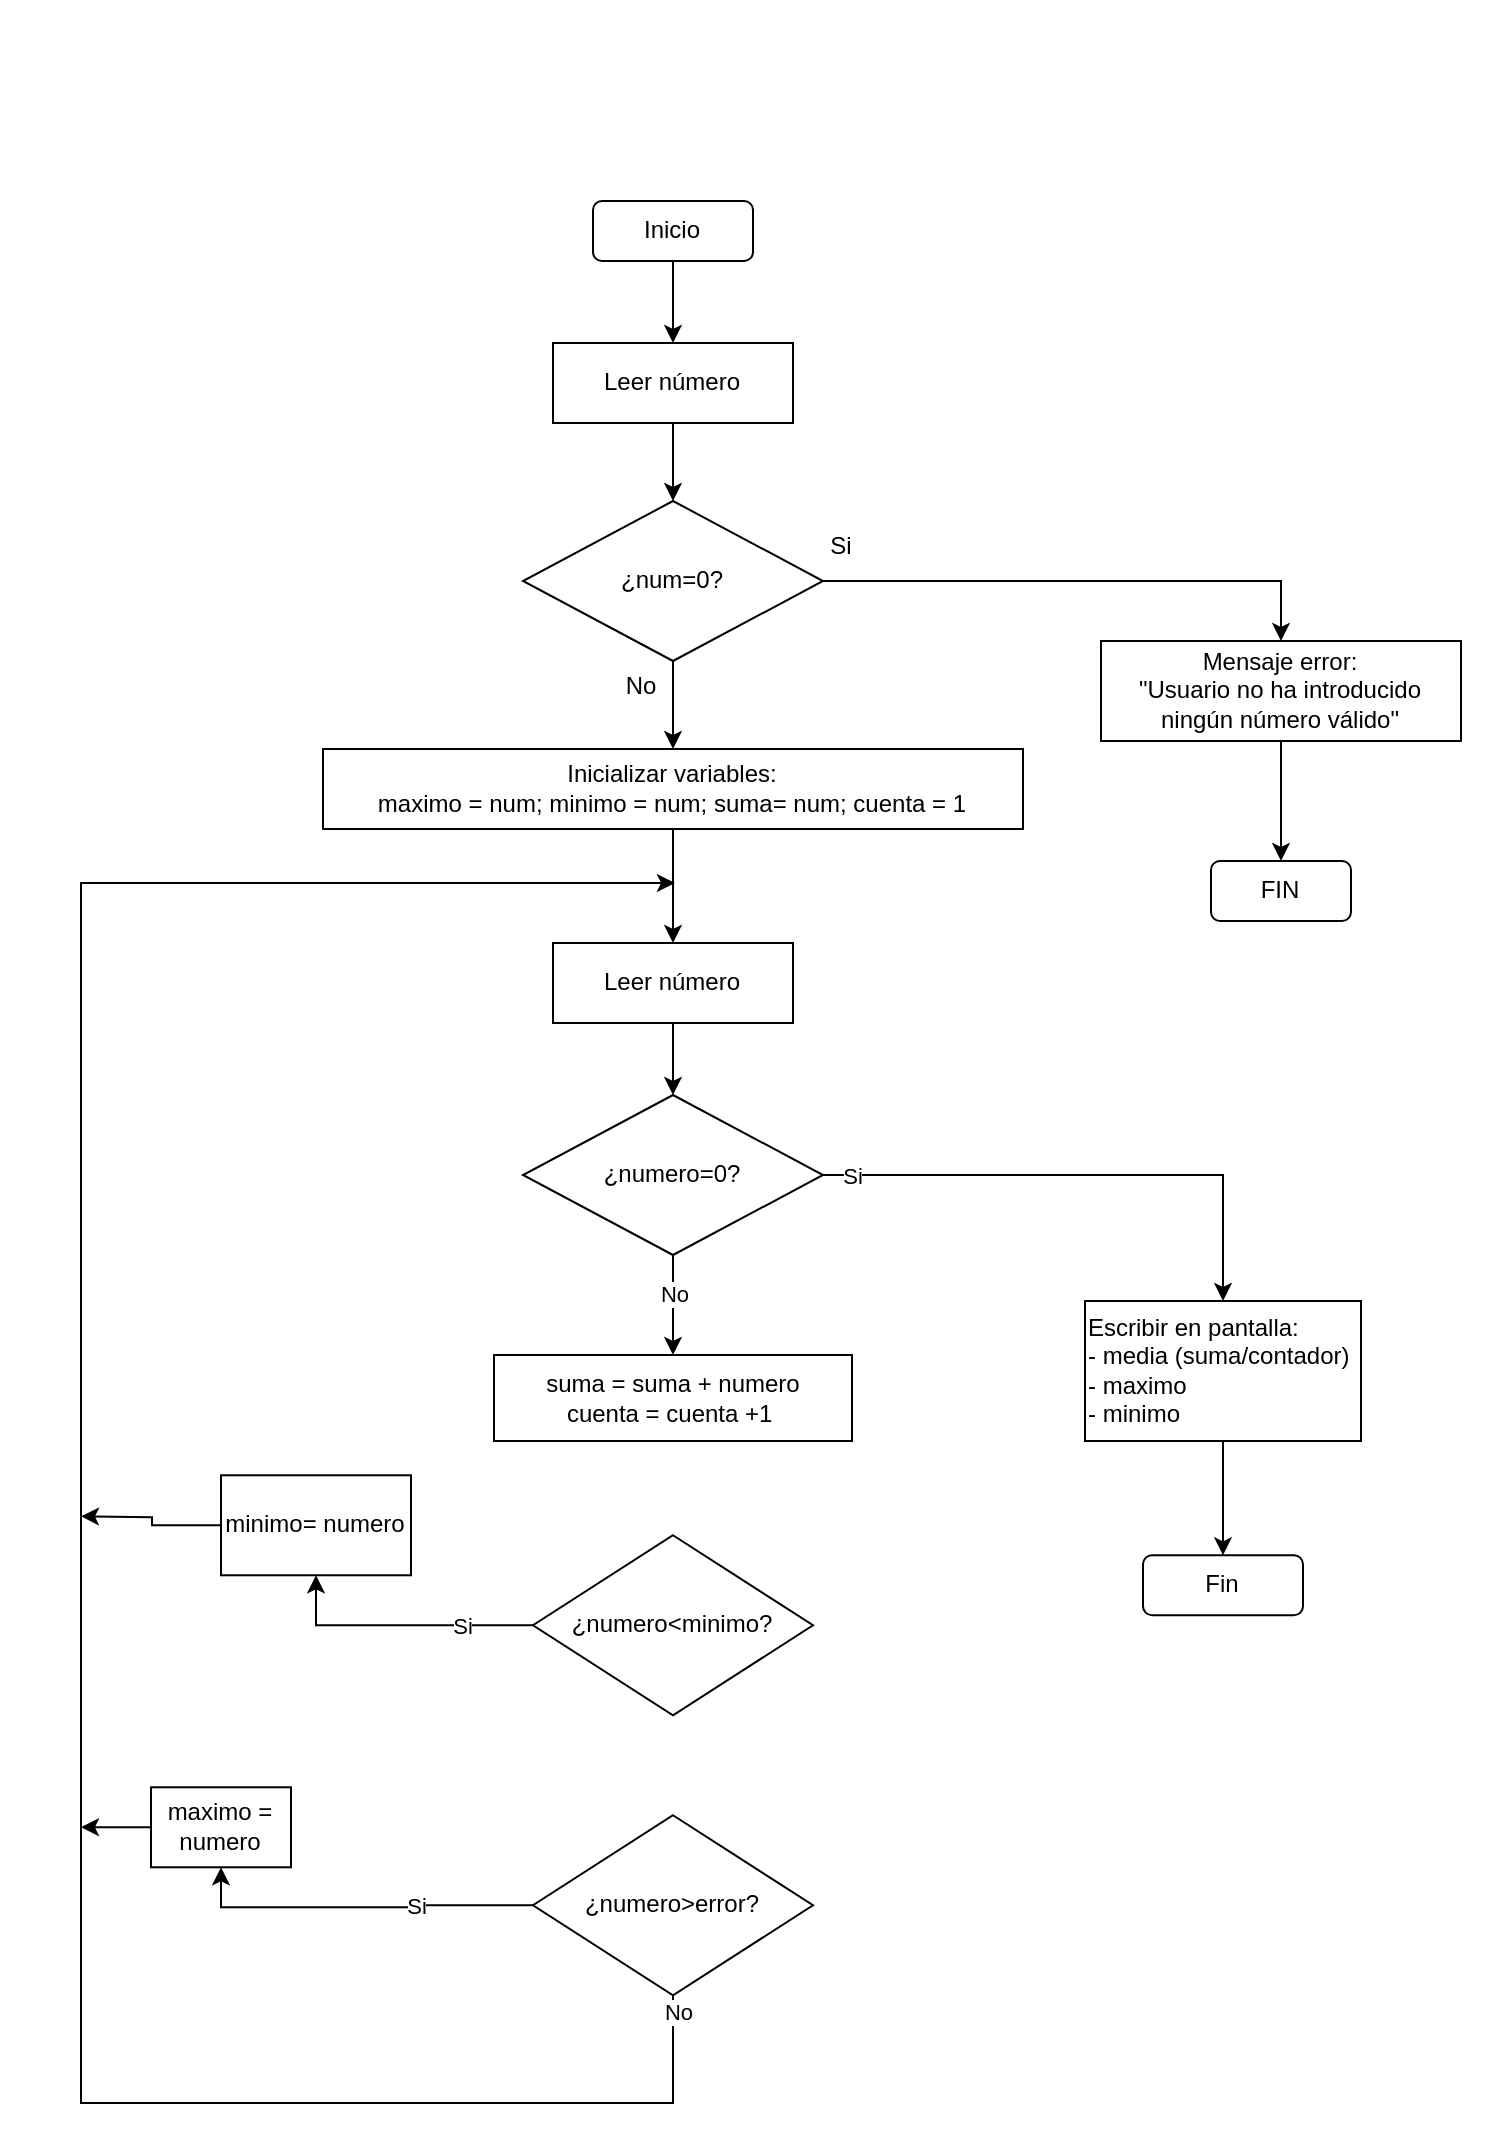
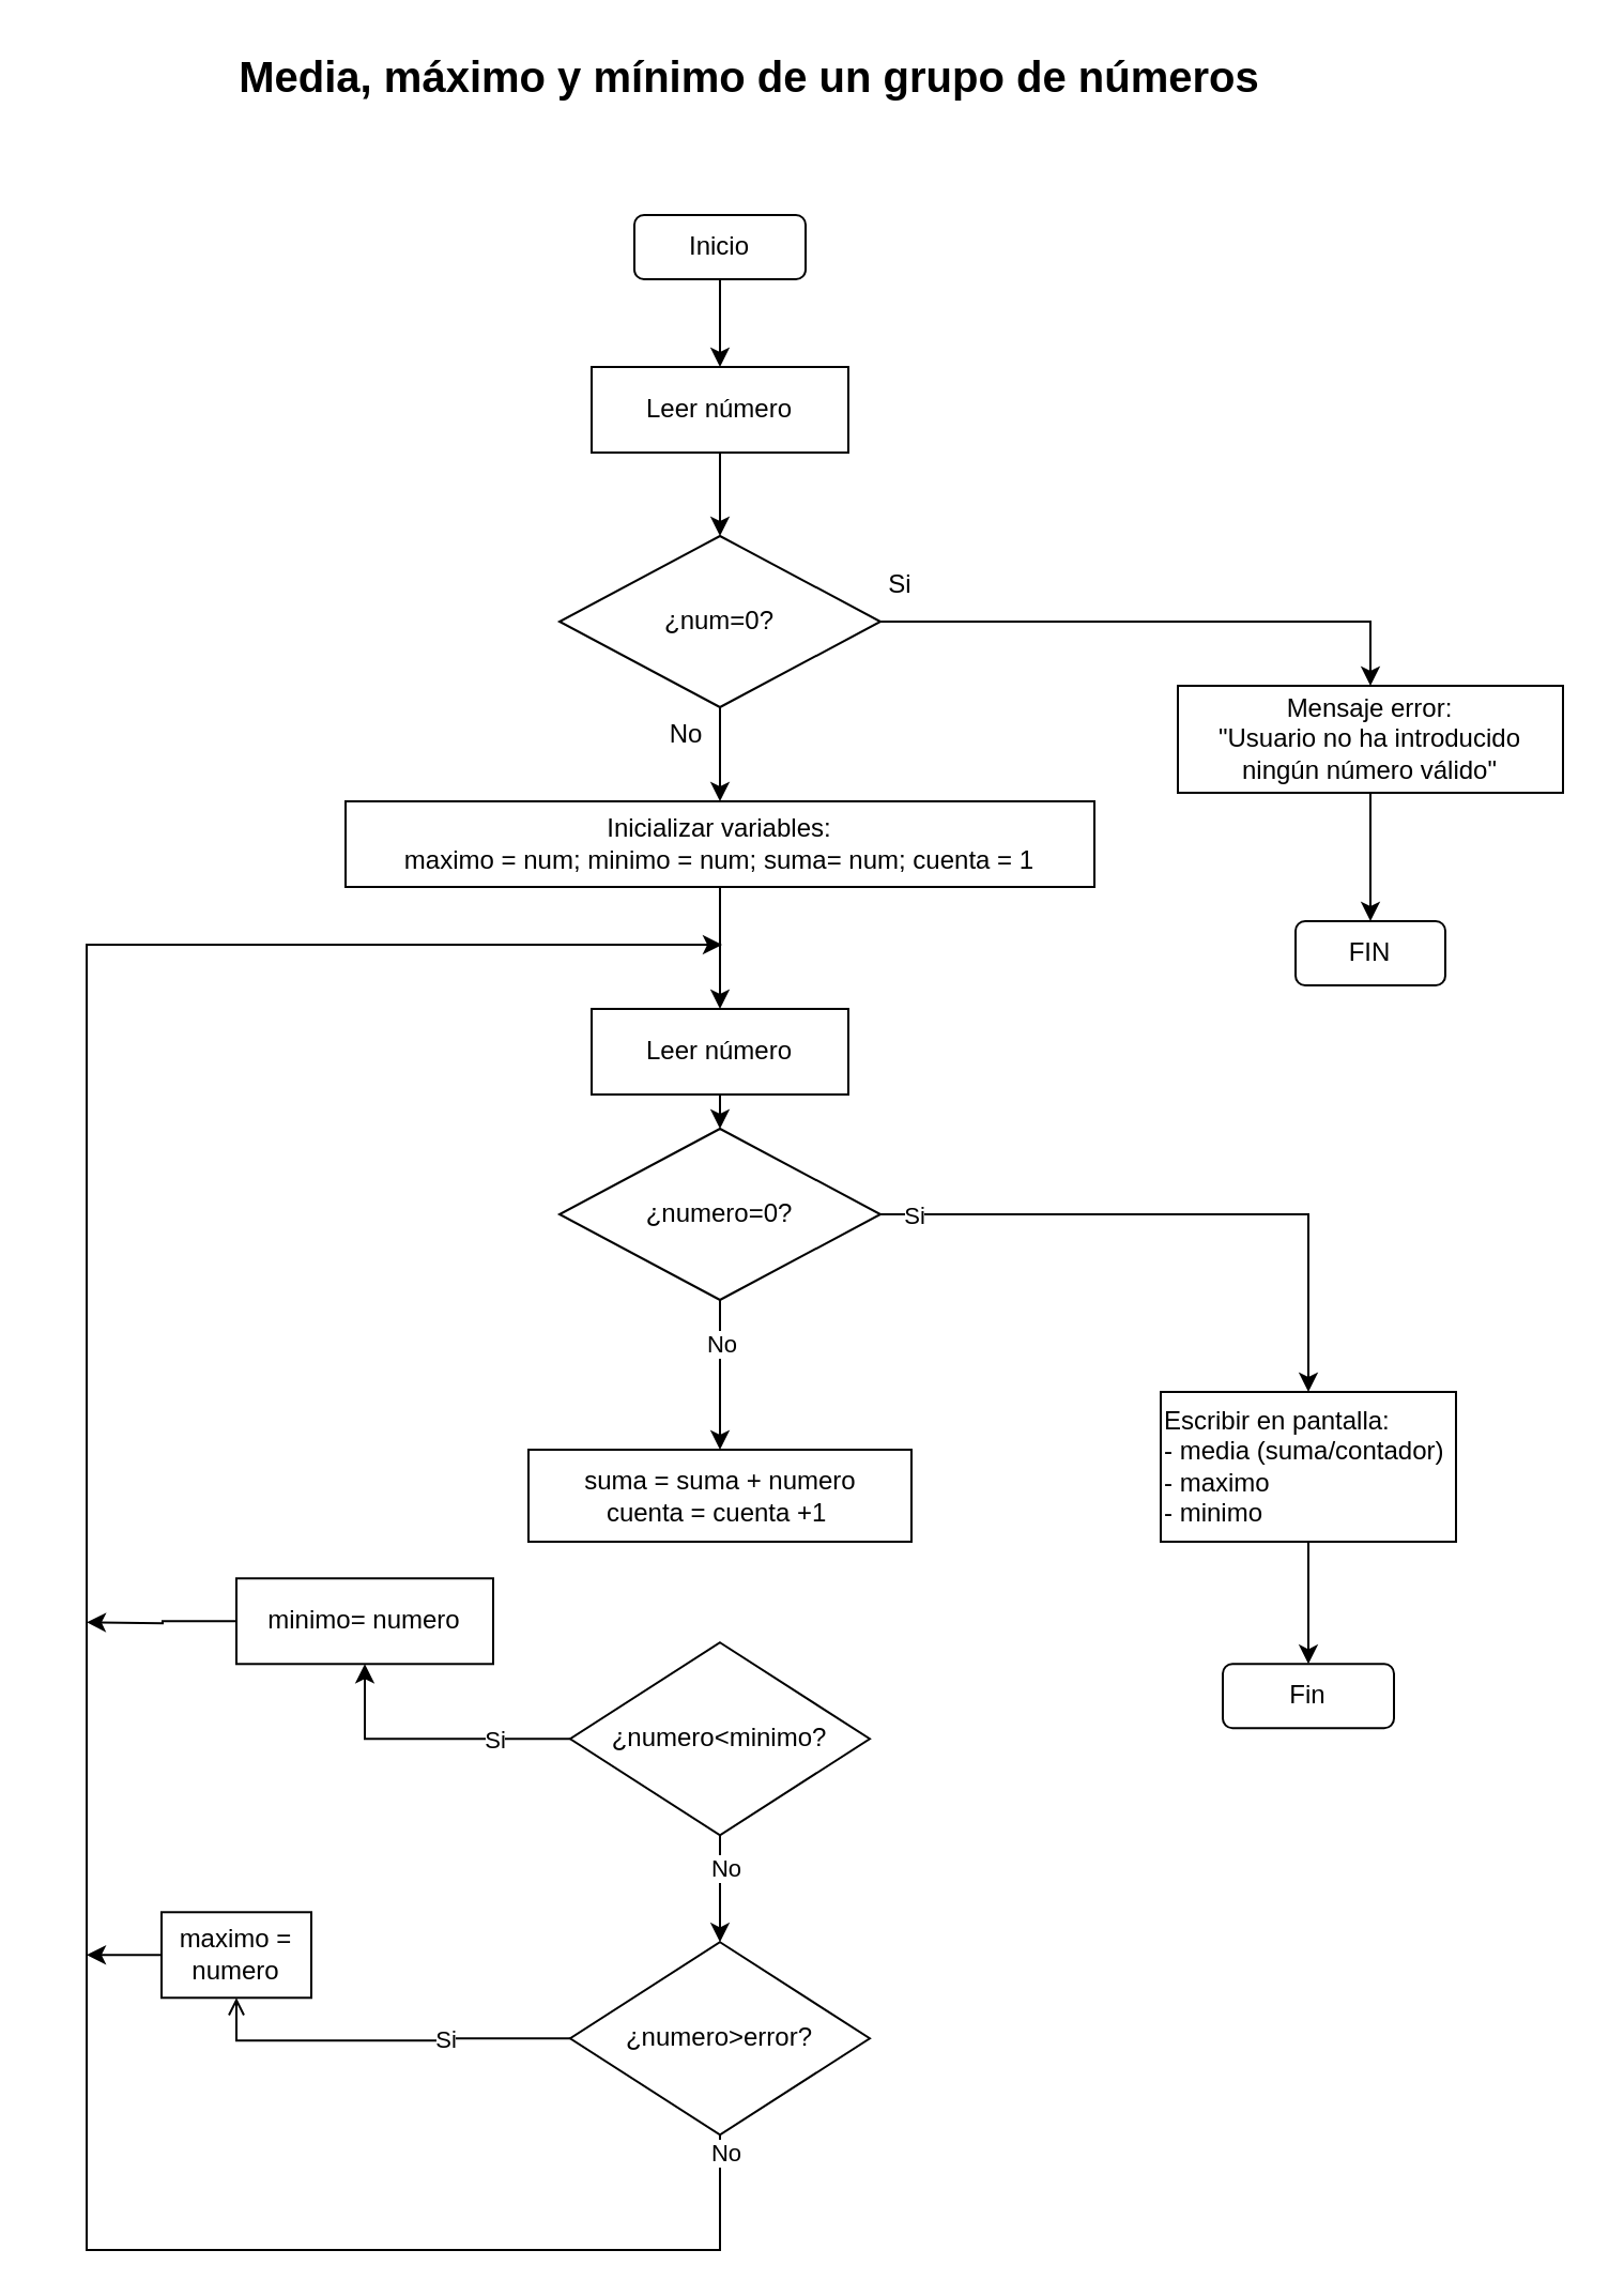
  <mxCell id="0" />
  <mxCell id="1" parent="0" />
  <mxCell id="2" style="edgeStyle=orthogonalEdgeStyle;rounded=0;orthogonalLoop=1;jettySize=auto;html=1;exitX=0.5;exitY=1;exitDx=0;exitDy=0;entryX=0.5;entryY=0;entryDx=0;entryDy=0;" parent="1" source="3" target="36" edge="1"><mxGeometry relative="1" as="geometry" /></mxCell>
  <mxCell id="3" value="Inicio" style="rounded=1;whiteSpace=wrap;html=1;" parent="1" vertex="1"><mxGeometry x="296" y="100" width="80" height="30" as="geometry" /></mxCell>
  <mxCell id="4" style="edgeStyle=orthogonalEdgeStyle;rounded=0;orthogonalLoop=1;jettySize=auto;html=1;exitX=0.5;exitY=1;exitDx=0;exitDy=0;entryX=0.5;entryY=0;entryDx=0;entryDy=0;" parent="1" source="6" target="8" edge="1"><mxGeometry relative="1" as="geometry" /></mxCell>
  <mxCell id="5" style="edgeStyle=orthogonalEdgeStyle;rounded=0;orthogonalLoop=1;jettySize=auto;html=1;exitX=0.5;exitY=1;exitDx=0;exitDy=0;" edge="1" parent="1" source="36" target="35"><mxGeometry relative="1" as="geometry" /></mxCell>
  <mxCell id="6" value="Inicializar variables:&lt;div&gt;maximo = num; minimo = num; suma= num; cuenta = 1&lt;/div&gt;" style="rounded=0;whiteSpace=wrap;html=1;" parent="1" vertex="1"><mxGeometry x="161" y="374" width="350" height="40" as="geometry" /></mxCell>
  <mxCell id="7" style="edgeStyle=orthogonalEdgeStyle;rounded=0;orthogonalLoop=1;jettySize=auto;html=1;exitX=0.5;exitY=1;exitDx=0;exitDy=0;entryX=0.5;entryY=0;entryDx=0;entryDy=0;" parent="1" source="8" target="14" edge="1"><mxGeometry relative="1" as="geometry" /></mxCell>
  <mxCell id="8" value="Leer número" style="rounded=0;whiteSpace=wrap;html=1;" parent="1" vertex="1"><mxGeometry x="276" y="471" width="120" height="40" as="geometry" /></mxCell>
+ <mxCell id="9" value="&lt;font style=&quot;font-size: 20px;&quot;&gt;&lt;b&gt;Media, máximo y mínimo de un grupo de números&lt;/b&gt;&lt;/font&gt;" style="text;html=1;align=center;verticalAlign=middle;whiteSpace=wrap;rounded=0;" parent="1" vertex="1"><mxGeometry x="20" y="20" width="660" height="30" as="geometry" /></mxCell>
  <mxCell id="10" style="edgeStyle=orthogonalEdgeStyle;rounded=0;orthogonalLoop=1;jettySize=auto;html=1;exitX=0.5;exitY=1;exitDx=0;exitDy=0;entryX=0.5;entryY=0;entryDx=0;entryDy=0;" parent="1" source="14" target="30" edge="1"><mxGeometry relative="1" as="geometry" /></mxCell>
  <mxCell id="11" value="No" style="edgeLabel;html=1;align=center;verticalAlign=middle;resizable=0;points=[];" parent="10" connectable="0" vertex="1"><mxGeometry x="-0.906" y="1" relative="1" as="geometry"><mxPoint x="-1" y="17" as="offset" /></mxGeometry></mxCell>
  <mxCell id="12" style="edgeStyle=orthogonalEdgeStyle;rounded=0;orthogonalLoop=1;jettySize=auto;html=1;exitX=1;exitY=0.5;exitDx=0;exitDy=0;entryX=0.5;entryY=0;entryDx=0;entryDy=0;" parent="1" source="14" target="32" edge="1"><mxGeometry relative="1" as="geometry" /></mxCell>
  <mxCell id="13" value="Si" style="edgeLabel;html=1;align=center;verticalAlign=middle;resizable=0;points=[];" parent="12" connectable="0" vertex="1"><mxGeometry x="-0.895" relative="1" as="geometry"><mxPoint as="offset" /></mxGeometry></mxCell>
- <mxCell id="14" value="¿numero=0?" style="rhombus;whiteSpace=wrap;html=1;" parent="1" vertex="1"><mxGeometry x="261" y="547" width="150" height="80" as="geometry" /></mxCell>
- <mxCell id="15" style="edgeStyle=orthogonalEdgeStyle;rounded=0;orthogonalLoop=1;jettySize=auto;html=1;exitX=0;exitY=0.5;exitDx=0;exitDy=0;entryX=0.5;entryY=1;entryDx=0;entryDy=0;" parent="1" source="19" target="26" edge="1"><mxGeometry relative="1" as="geometry" /></mxCell>
+ <mxCell id="14" value="¿numero=0?" style="rhombus;whiteSpace=wrap;html=1;" parent="1" vertex="1"><mxGeometry x="261" y="527" width="150" height="80" as="geometry" /></mxCell>
+ <mxCell id="15" style="edgeStyle=orthogonalEdgeStyle;rounded=0;orthogonalLoop=1;jettySize=auto;html=1;exitX=0;exitY=0.5;exitDx=0;exitDy=0;entryX=0.5;entryY=1;entryDx=0;entryDy=0;endArrow=open;" parent="1" source="19" target="26" edge="1"><mxGeometry relative="1" as="geometry" /></mxCell>
  <mxCell id="16" value="Si" style="edgeLabel;html=1;align=center;verticalAlign=middle;resizable=0;points=[];" parent="15" connectable="0" vertex="1"><mxGeometry x="-0.333" relative="1" as="geometry"><mxPoint as="offset" /></mxGeometry></mxCell>
  <mxCell id="17" style="edgeStyle=orthogonalEdgeStyle;rounded=0;orthogonalLoop=1;jettySize=auto;html=1;exitX=0.5;exitY=1;exitDx=0;exitDy=0;" edge="1" parent="1" source="19"><mxGeometry relative="1" as="geometry"><mxPoint x="337" y="441" as="targetPoint" /><Array as="points"><mxPoint x="336" y="1051" /><mxPoint x="40" y="1051" /><mxPoint x="40" y="441" /></Array></mxGeometry></mxCell>
  <mxCell id="18" value="No" style="edgeLabel;html=1;align=center;verticalAlign=middle;resizable=0;points=[];" vertex="1" connectable="0" parent="17"><mxGeometry x="-0.988" y="2" relative="1" as="geometry"><mxPoint as="offset" /></mxGeometry></mxCell>
  <mxCell id="19" value="¿numero&amp;gt;error?" style="rhombus;whiteSpace=wrap;html=1;" parent="1" vertex="1"><mxGeometry x="266" y="907.14" width="140" height="90" as="geometry" /></mxCell>
  <mxCell id="20" style="edgeStyle=orthogonalEdgeStyle;rounded=0;orthogonalLoop=1;jettySize=auto;html=1;exitX=0;exitY=0.5;exitDx=0;exitDy=0;entryX=0.5;entryY=1;entryDx=0;entryDy=0;" parent="1" source="24" target="28" edge="1"><mxGeometry relative="1" as="geometry" /></mxCell>
  <mxCell id="21" value="Si" style="edgeLabel;html=1;align=center;verticalAlign=middle;resizable=0;points=[];" parent="20" connectable="0" vertex="1"><mxGeometry x="-0.455" relative="1" as="geometry"><mxPoint as="offset" /></mxGeometry></mxCell>
+ <mxCell id="22" style="edgeStyle=orthogonalEdgeStyle;rounded=0;orthogonalLoop=1;jettySize=auto;html=1;exitX=0.5;exitY=1;exitDx=0;exitDy=0;entryX=0.5;entryY=0;entryDx=0;entryDy=0;" edge="1" parent="1" source="24" target="19"><mxGeometry relative="1" as="geometry" /></mxCell>
+ <mxCell id="23" value="No" style="edgeLabel;html=1;align=center;verticalAlign=middle;resizable=0;points=[];" vertex="1" connectable="0" parent="22"><mxGeometry x="-0.392" y="2" relative="1" as="geometry"><mxPoint as="offset" /></mxGeometry></mxCell>
  <mxCell id="24" value="¿numero&amp;lt;minimo?" style="rhombus;whiteSpace=wrap;html=1;" parent="1" vertex="1"><mxGeometry x="266" y="767.14" width="140" height="90" as="geometry" /></mxCell>
  <mxCell id="25" style="edgeStyle=orthogonalEdgeStyle;rounded=0;orthogonalLoop=1;jettySize=auto;html=1;exitX=0;exitY=0.5;exitDx=0;exitDy=0;" edge="1" parent="1" source="26"><mxGeometry relative="1" as="geometry"><mxPoint x="40" y="912.941" as="targetPoint" /></mxGeometry></mxCell>
  <mxCell id="26" value="maximo = numero" style="rounded=0;whiteSpace=wrap;html=1;" parent="1" vertex="1"><mxGeometry x="75" y="893.14" width="70" height="40" as="geometry" /></mxCell>
  <mxCell id="27" style="edgeStyle=orthogonalEdgeStyle;rounded=0;orthogonalLoop=1;jettySize=auto;html=1;exitX=0;exitY=0.5;exitDx=0;exitDy=0;" edge="1" parent="1" source="28"><mxGeometry relative="1" as="geometry"><mxPoint x="40" y="757.647" as="targetPoint" /></mxGeometry></mxCell>
- <mxCell id="28" value="minimo= numero" style="rounded=0;whiteSpace=wrap;html=1;" parent="1" vertex="1"><mxGeometry x="110" y="737.14" width="95" height="50" as="geometry" /></mxCell>
+ <mxCell id="28" value="minimo= numero" style="rounded=0;whiteSpace=wrap;html=1;" parent="1" vertex="1"><mxGeometry x="110" y="737.14" width="120" height="40" as="geometry" /></mxCell>
  <mxCell id="29" value="Fin" style="rounded=1;whiteSpace=wrap;html=1;" parent="1" vertex="1"><mxGeometry x="571" y="777.14" width="80" height="30" as="geometry" /></mxCell>
  <mxCell id="30" value="suma = suma + numero&lt;div&gt;cuenta = cuenta +1&amp;nbsp;&lt;/div&gt;" style="rounded=0;whiteSpace=wrap;html=1;" parent="1" vertex="1"><mxGeometry x="246.5" y="677" width="179" height="43" as="geometry" /></mxCell>
  <mxCell id="31" style="edgeStyle=orthogonalEdgeStyle;rounded=0;orthogonalLoop=1;jettySize=auto;html=1;exitX=0.5;exitY=1;exitDx=0;exitDy=0;entryX=0.5;entryY=0;entryDx=0;entryDy=0;" parent="1" source="32" target="29" edge="1"><mxGeometry relative="1" as="geometry" /></mxCell>
  <mxCell id="32" value="Escribir en pantalla:&lt;div&gt;-&amp;nbsp;&lt;span style=&quot;background-color: transparent; color: light-dark(rgb(0, 0, 0), rgb(255, 255, 255));&quot;&gt;media (suma/contador)&lt;/span&gt;&lt;/div&gt;&lt;div&gt;&lt;span style=&quot;background-color: transparent; color: light-dark(rgb(0, 0, 0), rgb(255, 255, 255));&quot;&gt;- maximo&lt;/span&gt;&lt;/div&gt;&lt;div&gt;&lt;span style=&quot;background-color: transparent; color: light-dark(rgb(0, 0, 0), rgb(255, 255, 255));&quot;&gt;- minimo&lt;/span&gt;&lt;/div&gt;" style="rounded=0;whiteSpace=wrap;html=1;align=left;" parent="1" vertex="1"><mxGeometry x="542" y="650" width="138" height="70" as="geometry" /></mxCell>
  <mxCell id="33" style="edgeStyle=orthogonalEdgeStyle;rounded=0;orthogonalLoop=1;jettySize=auto;html=1;exitX=0.5;exitY=1;exitDx=0;exitDy=0;entryX=0.5;entryY=0;entryDx=0;entryDy=0;" edge="1" parent="1" source="35" target="6"><mxGeometry relative="1" as="geometry" /></mxCell>
  <mxCell id="34" style="edgeStyle=orthogonalEdgeStyle;rounded=0;orthogonalLoop=1;jettySize=auto;html=1;exitX=1;exitY=0.5;exitDx=0;exitDy=0;entryX=0.5;entryY=0;entryDx=0;entryDy=0;" edge="1" parent="1" source="35" target="38"><mxGeometry relative="1" as="geometry" /></mxCell>
  <mxCell id="35" value="¿num=0?" style="rhombus;whiteSpace=wrap;html=1;" vertex="1" parent="1"><mxGeometry x="261" y="250" width="150" height="80" as="geometry" /></mxCell>
  <mxCell id="36" value="Leer número" style="rounded=0;whiteSpace=wrap;html=1;" vertex="1" parent="1"><mxGeometry x="276" y="171" width="120" height="40" as="geometry" /></mxCell>
  <mxCell id="37" style="edgeStyle=orthogonalEdgeStyle;rounded=0;orthogonalLoop=1;jettySize=auto;html=1;exitX=0.5;exitY=1;exitDx=0;exitDy=0;entryX=0.5;entryY=0;entryDx=0;entryDy=0;" edge="1" parent="1" source="38" target="39"><mxGeometry relative="1" as="geometry" /></mxCell>
  <mxCell id="38" value="Mensaje error:&lt;div&gt;&quot;Usuario no ha introducido ningún número válido&quot;&lt;/div&gt;" style="rounded=0;whiteSpace=wrap;html=1;" vertex="1" parent="1"><mxGeometry x="550" y="320" width="180" height="50" as="geometry" /></mxCell>
  <mxCell id="39" value="FIN" style="rounded=1;whiteSpace=wrap;html=1;" vertex="1" parent="1"><mxGeometry x="605" y="430" width="70" height="30" as="geometry" /></mxCell>
  <mxCell id="40" value="Si" style="text;html=1;align=center;verticalAlign=middle;resizable=0;points=[];autosize=1;strokeColor=none;fillColor=none;" vertex="1" parent="1"><mxGeometry x="405" y="258" width="30" height="30" as="geometry" /></mxCell>
  <mxCell id="41" value="No" style="text;html=1;align=center;verticalAlign=middle;resizable=0;points=[];autosize=1;strokeColor=none;fillColor=none;" vertex="1" parent="1"><mxGeometry x="300" y="328" width="40" height="30" as="geometry" /></mxCell>
